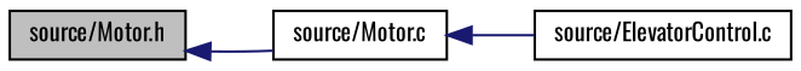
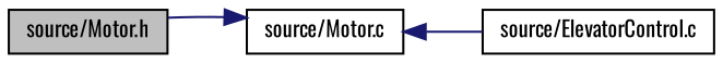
  digraph {
    fontname=Oswald
    rankdir=LR
    node [color=black fillcolor=white fontname=Oswald fontsize=10 shape=record style=filled]
    edge [color=midnightblue dir=back fontname=Oswald fontsize=10 labelfontname=Helvetica labelfontsize=10 style=solid]
    n1 [fillcolor=grey75 fontcolor=black height=0.2 label="source/Motor.h" width=0.4]
    n2 [height=0.2 label="source/Motor.c" width=0.4]
    n3 [height=0.2 label="source/ElevatorControl.c" width=0.4]
-   n1 -> n2
+   n2 -> n1
    n2 -> n3
  }
